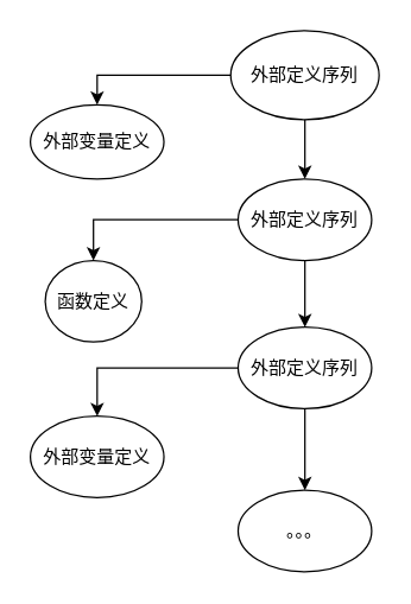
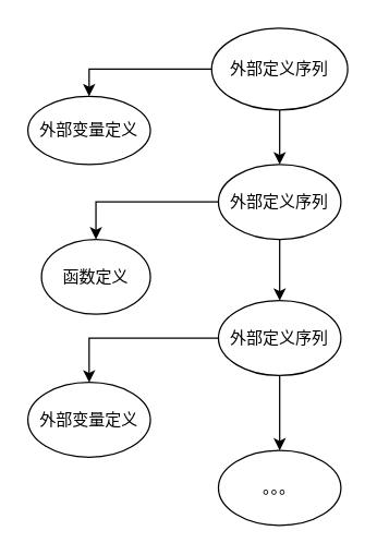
  <mxCell id="0" />
  <mxCell id="1" parent="0" />
  <mxCell id="2" style="edgeStyle=orthogonalEdgeStyle;rounded=0;orthogonalLoop=1;jettySize=auto;html=1;entryX=0.5;entryY=0;entryDx=0;entryDy=0;" edge="1" parent="1" source="4" target="5"><mxGeometry relative="1" as="geometry" /></mxCell>
  <mxCell id="3" style="edgeStyle=orthogonalEdgeStyle;rounded=0;orthogonalLoop=1;jettySize=auto;html=1;exitX=0.5;exitY=1;exitDx=0;exitDy=0;entryX=0.5;entryY=0;entryDx=0;entryDy=0;" edge="1" parent="1" source="4" target="8"><mxGeometry relative="1" as="geometry" /></mxCell>
  <mxCell id="4" value="外部定义序列" style="ellipse;whiteSpace=wrap;html=1;" vertex="1" parent="1"><mxGeometry x="155" y="20" width="100" height="60" as="geometry" /></mxCell>
  <mxCell id="5" value="外部变量定义" style="ellipse;whiteSpace=wrap;html=1;" vertex="1" parent="1"><mxGeometry x="20" y="70" width="90" height="50" as="geometry" /></mxCell>
  <mxCell id="6" value="" style="edgeStyle=orthogonalEdgeStyle;rounded=0;orthogonalLoop=1;jettySize=auto;html=1;" edge="1" parent="1" source="8" target="12"><mxGeometry relative="1" as="geometry" /></mxCell>
  <mxCell id="7" style="edgeStyle=orthogonalEdgeStyle;rounded=0;orthogonalLoop=1;jettySize=auto;html=1;exitX=0;exitY=0.5;exitDx=0;exitDy=0;entryX=0.5;entryY=0;entryDx=0;entryDy=0;" edge="1" parent="1" source="8" target="9"><mxGeometry relative="1" as="geometry" /></mxCell>
  <mxCell id="8" value="外部定义序列" style="ellipse;whiteSpace=wrap;html=1;" vertex="1" parent="1"><mxGeometry x="160" y="120" width="90" height="55" as="geometry" /></mxCell>
- <mxCell id="9" value="函数定义" style="ellipse;whiteSpace=wrap;html=1;" vertex="1" parent="1"><mxGeometry x="30" y="175" width="65" height="55" as="geometry" /></mxCell>
+ <mxCell id="9" value="函数定义" style="ellipse;whiteSpace=wrap;html=1;" vertex="1" parent="1"><mxGeometry x="30" y="175" width="80" height="55" as="geometry" /></mxCell>
  <mxCell id="10" value="" style="edgeStyle=orthogonalEdgeStyle;rounded=0;orthogonalLoop=1;jettySize=auto;html=1;" edge="1" parent="1" source="12" target="13"><mxGeometry relative="1" as="geometry" /></mxCell>
  <mxCell id="11" value="" style="edgeStyle=orthogonalEdgeStyle;rounded=0;orthogonalLoop=1;jettySize=auto;html=1;" edge="1" parent="1" source="12" target="14"><mxGeometry relative="1" as="geometry" /></mxCell>
  <mxCell id="12" value="外部定义序列" style="ellipse;whiteSpace=wrap;html=1;" vertex="1" parent="1"><mxGeometry x="160" y="220" width="90" height="55" as="geometry" /></mxCell>
  <mxCell id="13" value="外部变量定义" style="ellipse;whiteSpace=wrap;html=1;" vertex="1" parent="1"><mxGeometry x="20" y="280" width="90" height="55" as="geometry" /></mxCell>
  <mxCell id="14" value="。。。" style="ellipse;whiteSpace=wrap;html=1;" vertex="1" parent="1"><mxGeometry x="160" y="330" width="90" height="55" as="geometry" /></mxCell>
